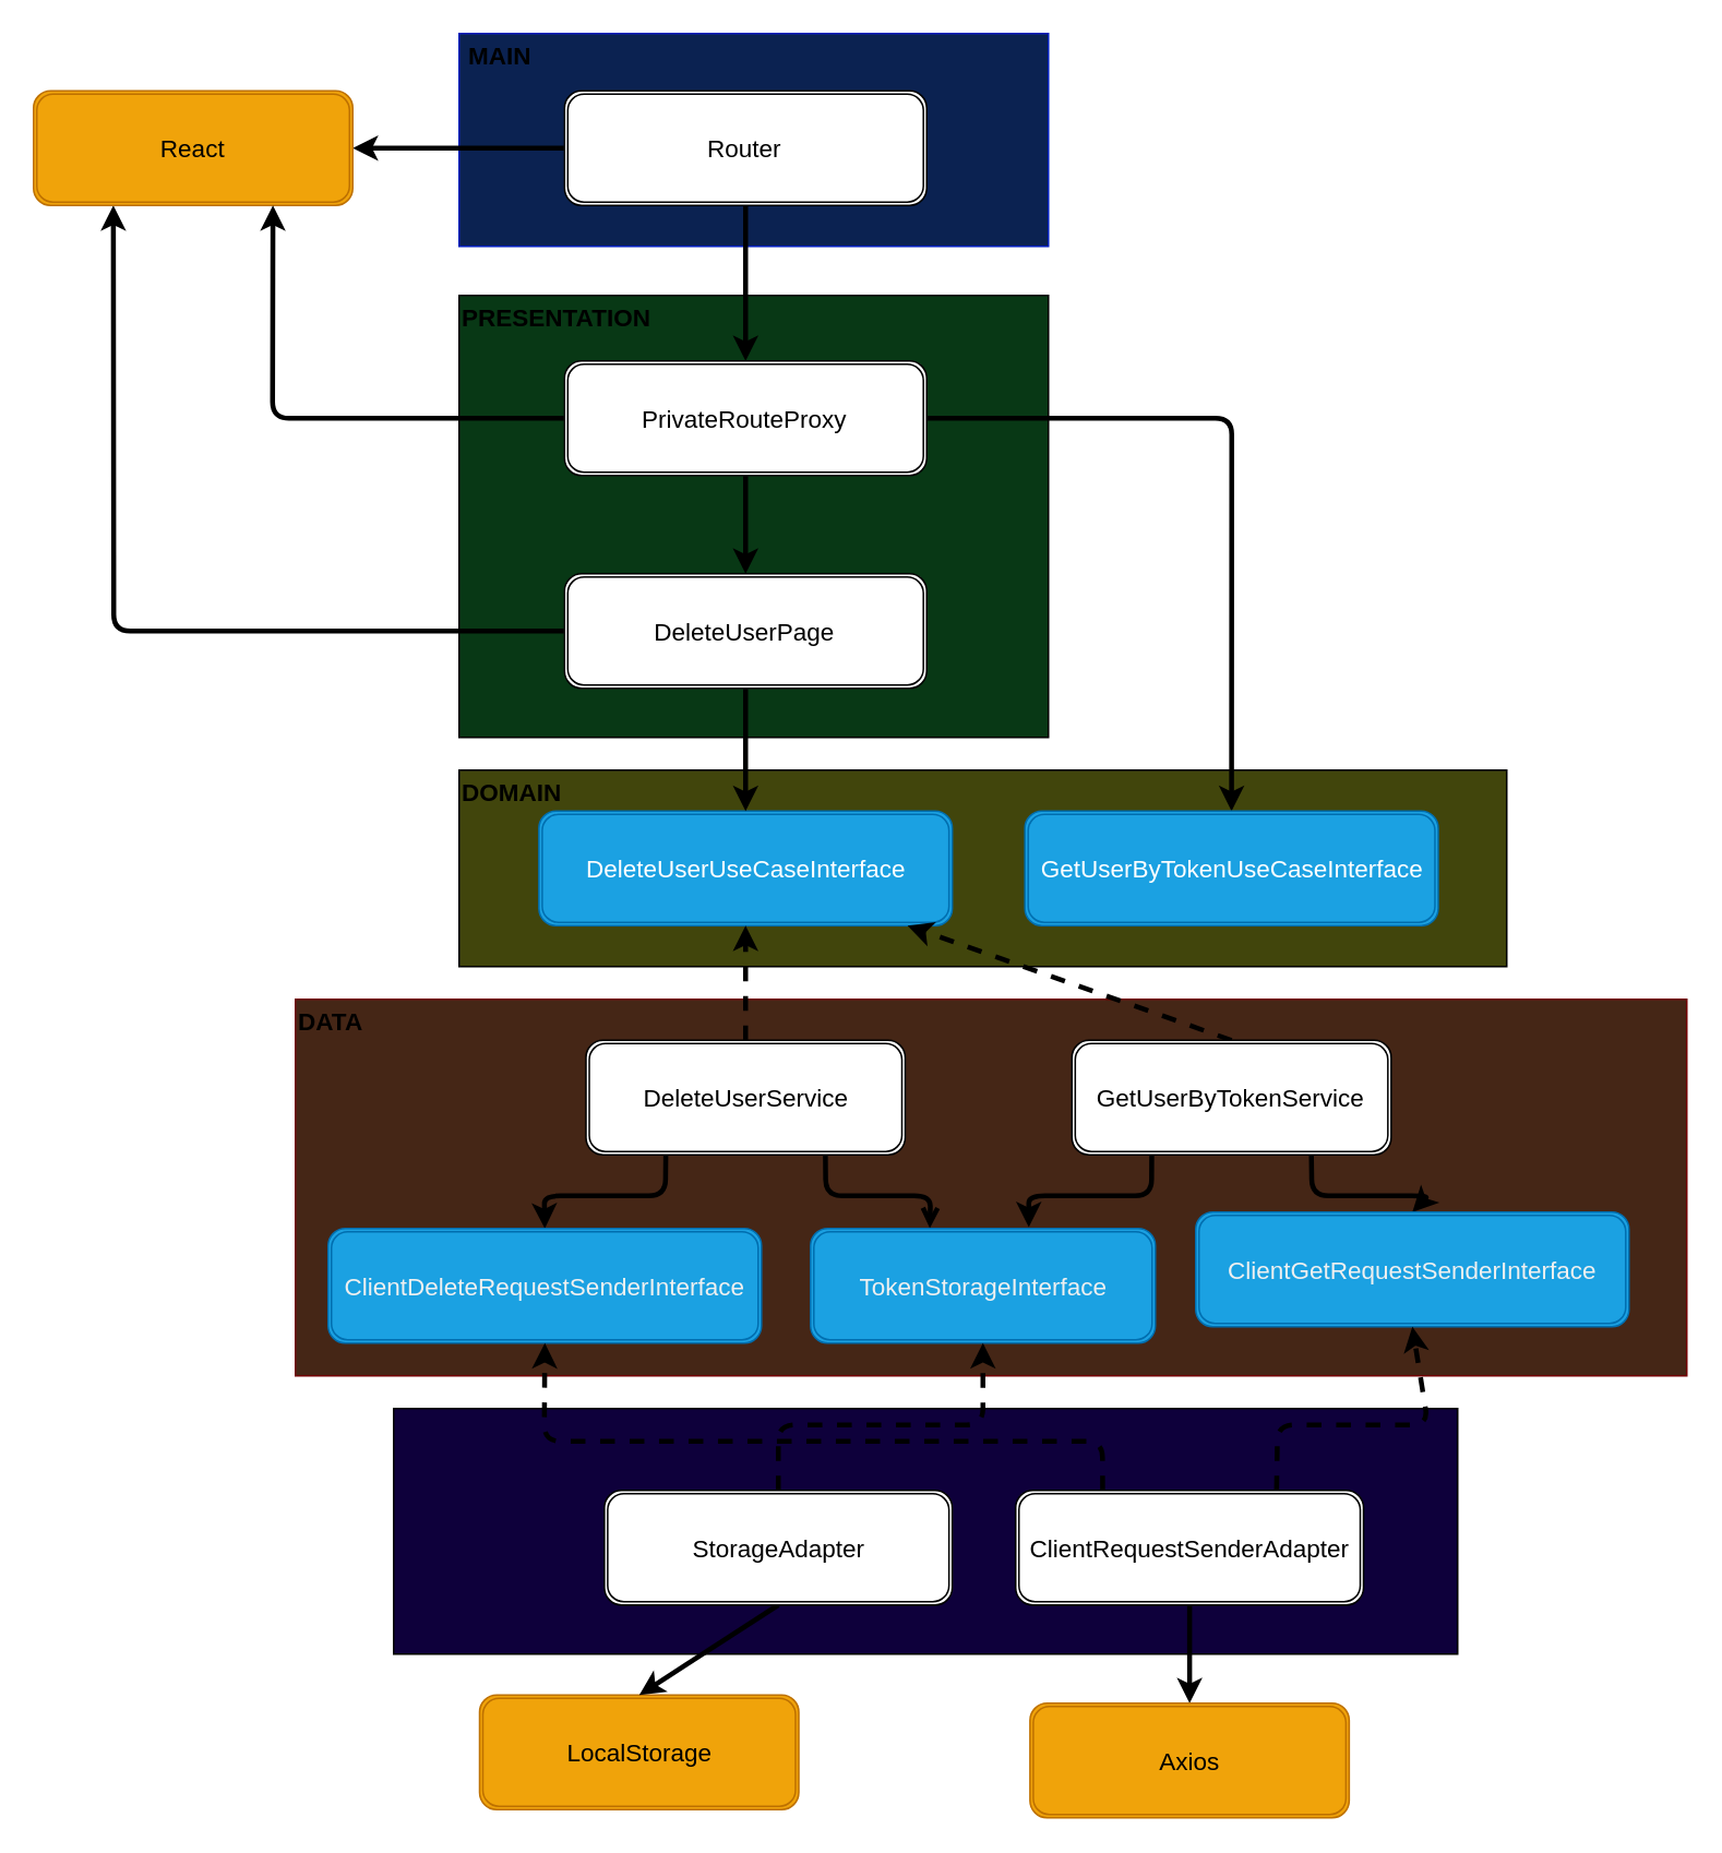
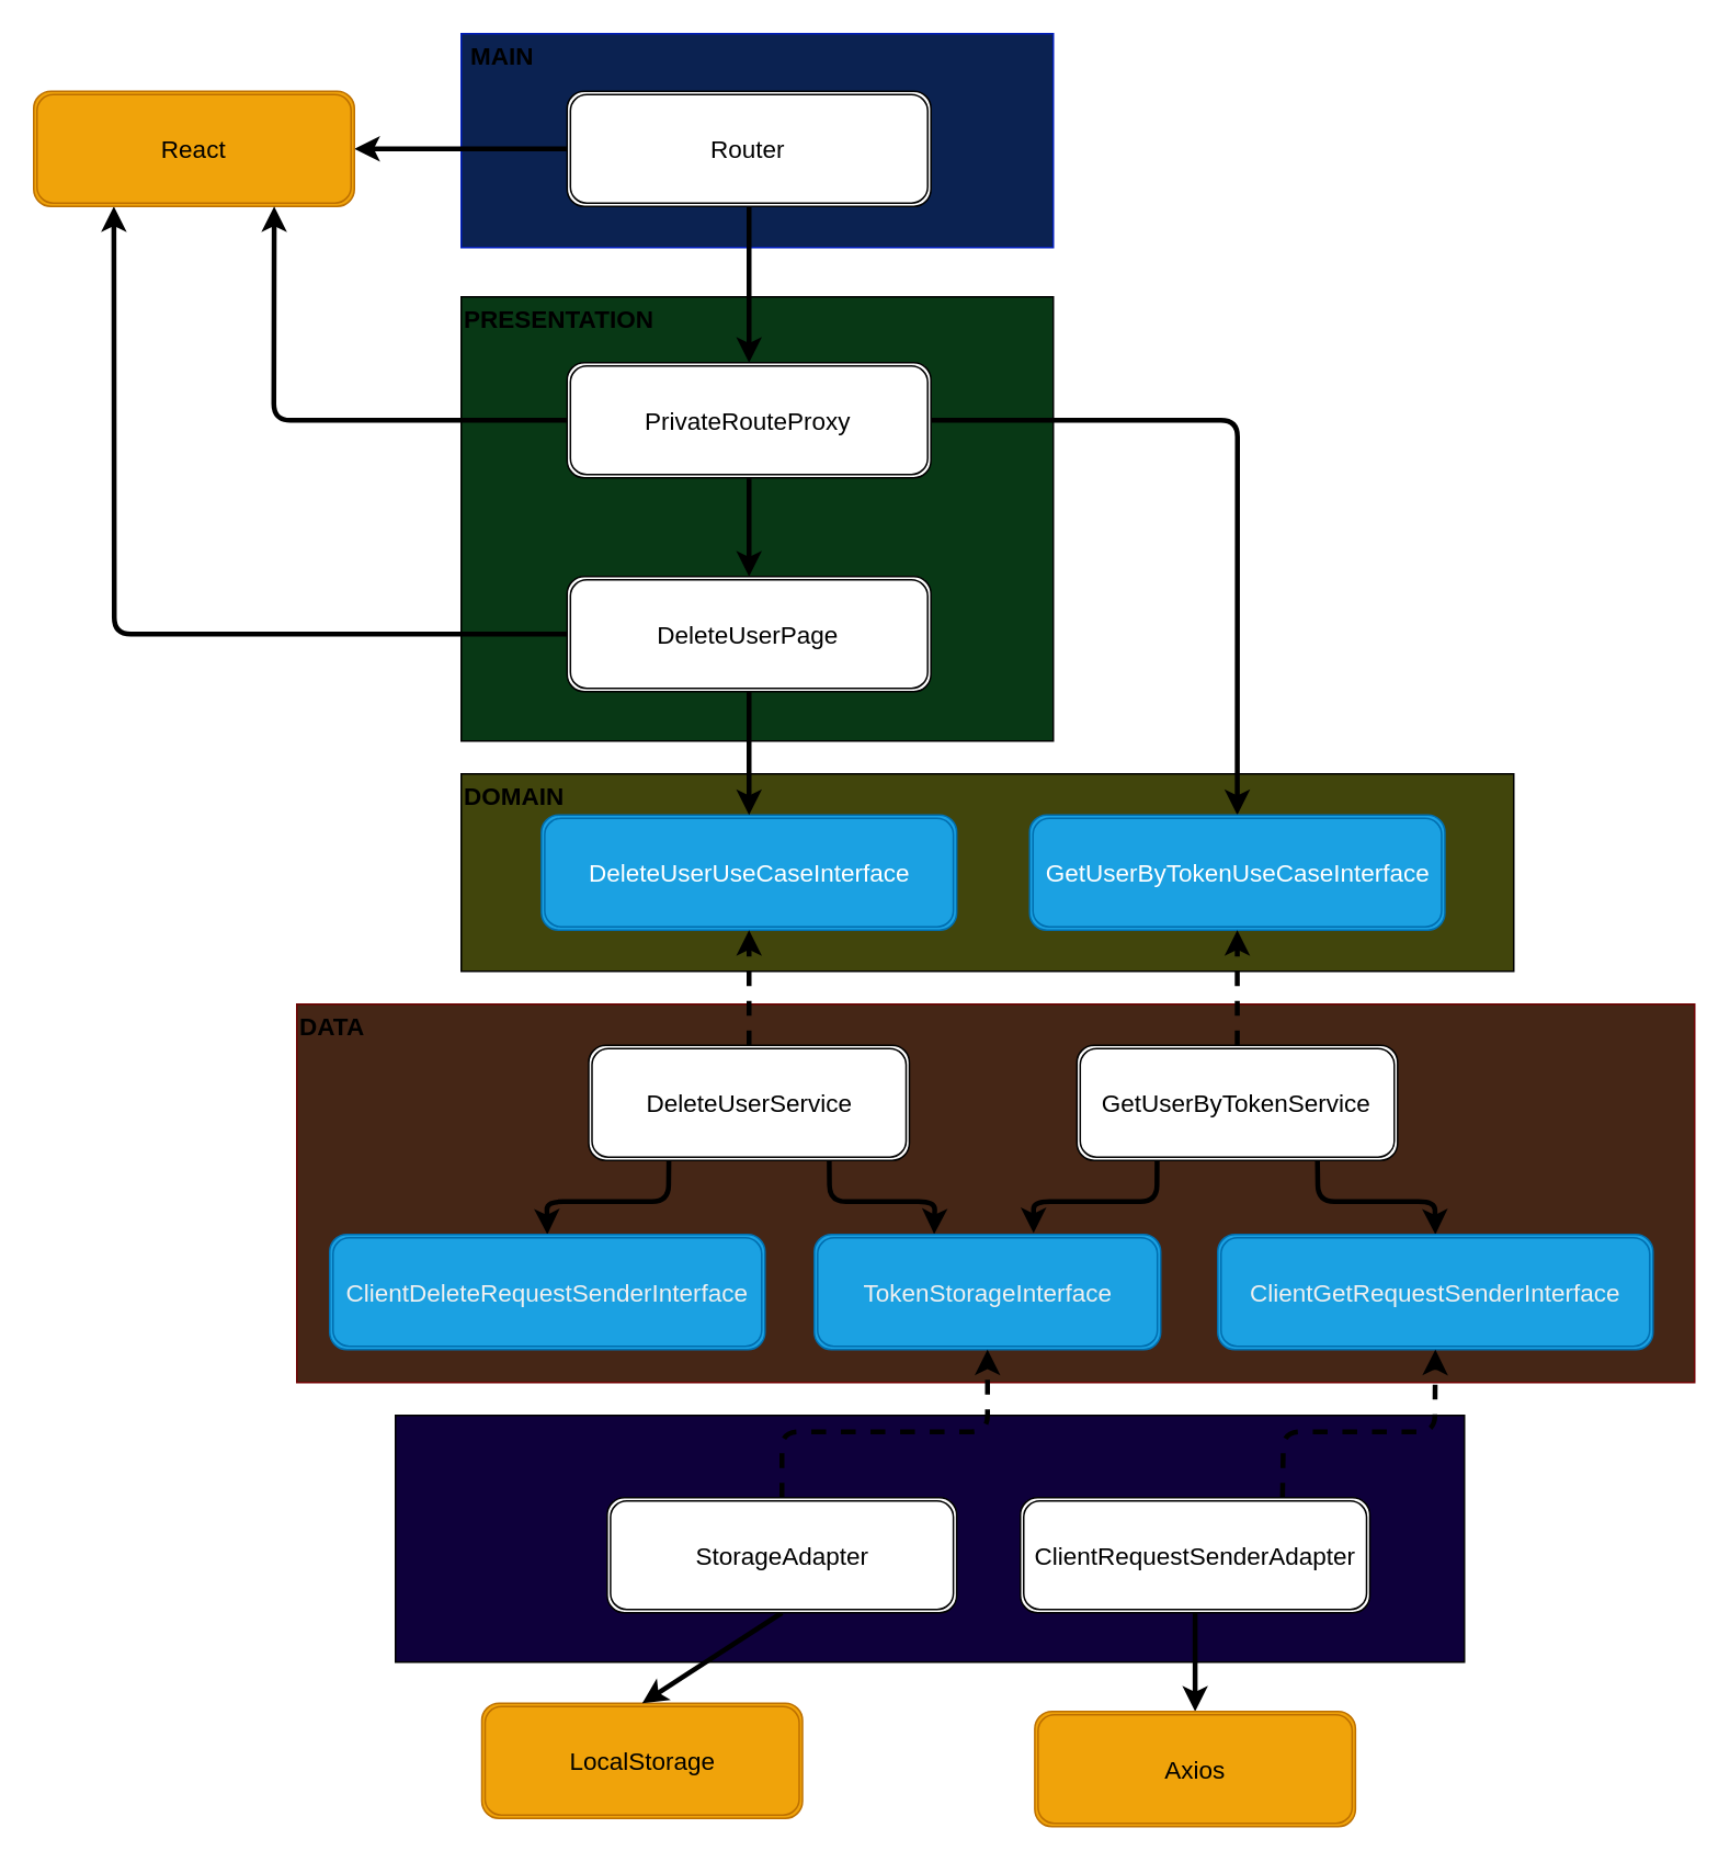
  <mxCell id="0" />
  <mxCell id="1" parent="0" />
  <mxCell id="2" value="" style="rounded=0;whiteSpace=wrap;html=1;fillColor=#41450C;" parent="1" vertex="1"><mxGeometry x="280" y="470" width="640" height="120" as="geometry" /></mxCell>
  <mxCell id="3" value="DOMAIN" style="text;strokeColor=none;fillColor=none;html=1;fontSize=15;fontStyle=1;verticalAlign=middle;align=left;" parent="1" vertex="1"><mxGeometry x="280" y="470" width="60" height="25" as="geometry" /></mxCell>
  <mxCell id="4" value="DeleteUserUseCaseInterface" style="shape=ext;double=1;rounded=1;whiteSpace=wrap;html=1;fontSize=15;fillColor=#1ba1e2;fontColor=#ffffff;strokeColor=#006EAF;" parent="1" vertex="1"><mxGeometry x="328.75" y="495" width="252.5" height="70" as="geometry" /></mxCell>
  <mxCell id="5" value="" style="rounded=0;whiteSpace=wrap;html=1;fillColor=#452616;fontColor=#ffffff;strokeColor=#6F0000;gradientColor=none;shadow=0;" parent="1" vertex="1"><mxGeometry x="180" y="610" width="850" height="230" as="geometry" /></mxCell>
  <mxCell id="6" value="DATA" style="text;strokeColor=none;fillColor=none;html=1;fontSize=15;fontStyle=1;verticalAlign=middle;align=left;" parent="1" vertex="1"><mxGeometry x="180" y="610" width="60" height="25" as="geometry" /></mxCell>
  <mxCell id="7" style="edgeStyle=none;html=1;exitX=0.5;exitY=0;exitDx=0;exitDy=0;entryX=0.5;entryY=1;entryDx=0;entryDy=0;fontSize=15;strokeWidth=3;dashed=1;" parent="1" source="10" target="4" edge="1"><mxGeometry relative="1" as="geometry" /></mxCell>
- <mxCell id="8" style="edgeStyle=none;html=1;exitX=0.75;exitY=1;exitDx=0;exitDy=0;entryX=0.346;entryY=-0.003;entryDx=0;entryDy=0;entryPerimeter=0;strokeWidth=3;endArrow=open;" parent="1" source="10" target="31" edge="1"><mxGeometry relative="1" as="geometry"><Array as="points"><mxPoint x="504" y="730" /><mxPoint x="568" y="730" /></Array></mxGeometry></mxCell>
+ <mxCell id="8" style="edgeStyle=none;html=1;exitX=0.75;exitY=1;exitDx=0;exitDy=0;entryX=0.346;entryY=-0.003;entryDx=0;entryDy=0;entryPerimeter=0;strokeWidth=3;" parent="1" source="10" target="31" edge="1"><mxGeometry relative="1" as="geometry"><Array as="points"><mxPoint x="504" y="730" /><mxPoint x="568" y="730" /></Array></mxGeometry></mxCell>
  <mxCell id="9" style="edgeStyle=none;html=1;exitX=0.25;exitY=1;exitDx=0;exitDy=0;entryX=0.5;entryY=0;entryDx=0;entryDy=0;strokeWidth=3;" parent="1" source="10" target="32" edge="1"><mxGeometry relative="1" as="geometry"><Array as="points"><mxPoint x="406" y="730" /><mxPoint x="332" y="730" /></Array></mxGeometry></mxCell>
  <mxCell id="10" value="DeleteUserService" style="shape=ext;double=1;rounded=1;whiteSpace=wrap;html=1;fontSize=15;glass=0;" parent="1" vertex="1"><mxGeometry x="357.5" y="635" width="195" height="70" as="geometry" /></mxCell>
  <mxCell id="11" value="" style="rounded=0;whiteSpace=wrap;html=1;fillColor=#083815;" parent="1" vertex="1"><mxGeometry x="280" y="180" width="360" height="270" as="geometry" /></mxCell>
  <mxCell id="12" value="PRESENTATION" style="text;strokeColor=none;fillColor=none;html=1;fontSize=15;fontStyle=1;verticalAlign=middle;align=left;" parent="1" vertex="1"><mxGeometry x="280" y="180" width="60" height="25" as="geometry" /></mxCell>
  <mxCell id="13" style="edgeStyle=none;html=1;exitX=0.5;exitY=1;exitDx=0;exitDy=0;entryX=0.5;entryY=0;entryDx=0;entryDy=0;strokeWidth=3;fontSize=15;" parent="1" source="15" target="4" edge="1"><mxGeometry relative="1" as="geometry" /></mxCell>
  <mxCell id="14" style="edgeStyle=none;html=1;exitX=0;exitY=0.5;exitDx=0;exitDy=0;entryX=0.25;entryY=1;entryDx=0;entryDy=0;strokeWidth=3;fontSize=15;" parent="1" source="15" target="21" edge="1"><mxGeometry relative="1" as="geometry"><Array as="points"><mxPoint x="69" y="385" /></Array></mxGeometry></mxCell>
  <mxCell id="15" value="DeleteUserPage" style="shape=ext;double=1;rounded=1;whiteSpace=wrap;html=1;fontSize=15;" parent="1" vertex="1"><mxGeometry x="344.37" y="350" width="221.25" height="70" as="geometry" /></mxCell>
  <mxCell id="16" value="" style="rounded=0;whiteSpace=wrap;html=1;fillColor=#0b2251;fontColor=#ffffff;strokeColor=#001DBC;" parent="1" vertex="1"><mxGeometry x="280" y="20" width="360" height="130" as="geometry" /></mxCell>
  <mxCell id="17" value="MAIN" style="text;strokeColor=none;fillColor=none;html=1;fontSize=15;fontStyle=1;verticalAlign=middle;align=left;" parent="1" vertex="1"><mxGeometry x="284.38" y="20" width="60" height="25" as="geometry" /></mxCell>
  <mxCell id="18" style="edgeStyle=none;html=1;exitX=0;exitY=0.5;exitDx=0;exitDy=0;entryX=1;entryY=0.5;entryDx=0;entryDy=0;strokeWidth=3;fontSize=15;" parent="1" source="20" target="21" edge="1"><mxGeometry relative="1" as="geometry" /></mxCell>
  <mxCell id="19" style="edgeStyle=none;html=1;exitX=0.5;exitY=1;exitDx=0;exitDy=0;entryX=0.5;entryY=0;entryDx=0;entryDy=0;strokeWidth=3;" edge="1" parent="1" source="20" target="25"><mxGeometry relative="1" as="geometry" /></mxCell>
  <mxCell id="20" value="Router" style="shape=ext;double=1;rounded=1;whiteSpace=wrap;html=1;fontSize=15;" parent="1" vertex="1"><mxGeometry x="344.38" y="55" width="221.25" height="70" as="geometry" /></mxCell>
  <mxCell id="21" value="React" style="shape=ext;double=1;rounded=1;whiteSpace=wrap;html=1;fontSize=15;fillColor=#f0a30a;fontColor=#000000;strokeColor=#BD7000;" parent="1" vertex="1"><mxGeometry x="20" y="55" width="195" height="70" as="geometry" /></mxCell>
  <mxCell id="22" style="edgeStyle=none;html=1;exitX=0;exitY=0.5;exitDx=0;exitDy=0;entryX=0.75;entryY=1;entryDx=0;entryDy=0;strokeWidth=3;" edge="1" parent="1" source="25" target="21"><mxGeometry relative="1" as="geometry"><Array as="points"><mxPoint x="166" y="255" /></Array></mxGeometry></mxCell>
  <mxCell id="23" style="edgeStyle=none;html=1;exitX=0.5;exitY=1;exitDx=0;exitDy=0;entryX=0.5;entryY=0;entryDx=0;entryDy=0;strokeWidth=3;" edge="1" parent="1" source="25" target="15"><mxGeometry relative="1" as="geometry" /></mxCell>
  <mxCell id="24" style="edgeStyle=none;html=1;exitX=1;exitY=0.5;exitDx=0;exitDy=0;entryX=0.5;entryY=0;entryDx=0;entryDy=0;strokeWidth=3;" edge="1" parent="1" source="25" target="26"><mxGeometry relative="1" as="geometry"><Array as="points"><mxPoint x="752" y="255" /></Array></mxGeometry></mxCell>
  <mxCell id="25" value="PrivateRouteProxy" style="shape=ext;double=1;rounded=1;whiteSpace=wrap;html=1;fontSize=15;" parent="1" vertex="1"><mxGeometry x="344.37" y="220" width="221.25" height="70" as="geometry" /></mxCell>
  <mxCell id="26" value="GetUserByTokenUseCaseInterface" style="shape=ext;double=1;rounded=1;whiteSpace=wrap;html=1;fontSize=15;fillColor=#1ba1e2;fontColor=#ffffff;strokeColor=#006EAF;" parent="1" vertex="1"><mxGeometry x="625.64" y="495" width="252.5" height="70" as="geometry" /></mxCell>
- <mxCell id="27" style="edgeStyle=none;html=1;exitX=0.5;exitY=0;exitDx=0;exitDy=0;strokeWidth=3;dashed=1;" parent="1" source="30" target="4" edge="1"><mxGeometry relative="1" as="geometry" /></mxCell>
+ <mxCell id="27" style="edgeStyle=none;html=1;exitX=0.5;exitY=0;exitDx=0;exitDy=0;entryX=0.5;entryY=1;entryDx=0;entryDy=0;strokeWidth=3;dashed=1;" parent="1" source="30" target="26" edge="1"><mxGeometry relative="1" as="geometry" /></mxCell>
  <mxCell id="28" style="edgeStyle=none;html=1;exitX=0.25;exitY=1;exitDx=0;exitDy=0;entryX=0.633;entryY=-0.012;entryDx=0;entryDy=0;entryPerimeter=0;strokeWidth=3;" parent="1" source="30" target="31" edge="1"><mxGeometry relative="1" as="geometry"><Array as="points"><mxPoint x="703" y="730" /><mxPoint x="628" y="730" /></Array></mxGeometry></mxCell>
  <mxCell id="29" style="edgeStyle=none;html=1;exitX=0.75;exitY=1;exitDx=0;exitDy=0;entryX=0.5;entryY=0;entryDx=0;entryDy=0;strokeWidth=3;" parent="1" source="30" target="33" edge="1"><mxGeometry relative="1" as="geometry"><Array as="points"><mxPoint x="801" y="730" /><mxPoint x="872" y="730" /></Array></mxGeometry></mxCell>
  <mxCell id="30" value="GetUserByTokenService" style="shape=ext;double=1;rounded=1;whiteSpace=wrap;html=1;fontSize=15;glass=0;" parent="1" vertex="1"><mxGeometry x="654.38" y="635" width="195" height="70" as="geometry" /></mxCell>
  <mxCell id="31" value="&lt;span style=&quot;color: rgb(240, 240, 240);&quot;&gt;TokenStorageInterface&lt;/span&gt;" style="shape=ext;double=1;rounded=1;whiteSpace=wrap;html=1;fontSize=15;fillColor=#1ba1e2;fontColor=#ffffff;strokeColor=#006EAF;" parent="1" vertex="1"><mxGeometry x="494.69" y="750" width="210.62" height="70" as="geometry" /></mxCell>
  <mxCell id="32" value="&lt;span style=&quot;color: rgb(240, 240, 240);&quot;&gt;ClientDeleteRequestSenderInterface&lt;/span&gt;" style="shape=ext;double=1;rounded=1;whiteSpace=wrap;html=1;fontSize=15;fillColor=#1ba1e2;fontColor=#ffffff;strokeColor=#006EAF;" parent="1" vertex="1"><mxGeometry x="200" y="750" width="264.69" height="70" as="geometry" /></mxCell>
- <mxCell id="33" value="&lt;span style=&quot;color: rgb(240, 240, 240);&quot;&gt;ClientGetRequestSenderInterface&lt;/span&gt;" style="shape=ext;double=1;rounded=1;whiteSpace=wrap;html=1;fontSize=15;fillColor=#1ba1e2;fontColor=#ffffff;strokeColor=#006EAF;" parent="1" vertex="1"><mxGeometry x="730" y="740" width="264.69" height="70" as="geometry" /></mxCell>
+ <mxCell id="33" value="&lt;span style=&quot;color: rgb(240, 240, 240);&quot;&gt;ClientGetRequestSenderInterface&lt;/span&gt;" style="shape=ext;double=1;rounded=1;whiteSpace=wrap;html=1;fontSize=15;fillColor=#1ba1e2;fontColor=#ffffff;strokeColor=#006EAF;" parent="1" vertex="1"><mxGeometry x="740" y="750" width="264.69" height="70" as="geometry" /></mxCell>
  <mxCell id="34" value="" style="rounded=0;whiteSpace=wrap;html=1;fillColor=#0E003B;" parent="1" vertex="1"><mxGeometry x="240" y="860" width="650" height="150" as="geometry" /></mxCell>
  <mxCell id="35" style="edgeStyle=none;html=1;exitX=0.75;exitY=0;exitDx=0;exitDy=0;entryX=0.5;entryY=1;entryDx=0;entryDy=0;strokeWidth=3;dashed=1;" parent="1" source="38" target="33" edge="1"><mxGeometry relative="1" as="geometry"><Array as="points"><mxPoint x="780" y="870" /><mxPoint x="872" y="870" /></Array></mxGeometry></mxCell>
- <mxCell id="36" style="edgeStyle=none;html=1;exitX=0.25;exitY=0;exitDx=0;exitDy=0;entryX=0.5;entryY=1;entryDx=0;entryDy=0;strokeWidth=3;dashed=1;" parent="1" source="38" target="32" edge="1"><mxGeometry relative="1" as="geometry"><Array as="points"><mxPoint x="673" y="880" /><mxPoint x="332" y="880" /></Array></mxGeometry></mxCell>
  <mxCell id="37" style="edgeStyle=none;html=1;exitX=0.5;exitY=1;exitDx=0;exitDy=0;entryX=0.5;entryY=0;entryDx=0;entryDy=0;strokeWidth=3;" parent="1" source="38" target="39" edge="1"><mxGeometry relative="1" as="geometry" /></mxCell>
  <mxCell id="38" value="ClientRequestSenderAdapter" style="shape=ext;double=1;rounded=1;whiteSpace=wrap;html=1;fontSize=15;" parent="1" vertex="1"><mxGeometry x="620" y="910" width="212.5" height="70" as="geometry" /></mxCell>
  <mxCell id="39" value="Axios" style="shape=ext;double=1;rounded=1;whiteSpace=wrap;html=1;fontSize=15;fillColor=#f0a30a;fontColor=#000000;strokeColor=#BD7000;" parent="1" vertex="1"><mxGeometry x="628.75" y="1040" width="195" height="70" as="geometry" /></mxCell>
  <mxCell id="40" value="LocalStorage" style="shape=ext;double=1;rounded=1;whiteSpace=wrap;html=1;fontSize=15;fillColor=#f0a30a;fontColor=#000000;strokeColor=#BD7000;" parent="1" vertex="1"><mxGeometry x="292.5" y="1035" width="195" height="70" as="geometry" /></mxCell>
  <mxCell id="41" style="edgeStyle=none;html=1;exitX=0.5;exitY=0;exitDx=0;exitDy=0;entryX=0.5;entryY=1;entryDx=0;entryDy=0;strokeWidth=3;dashed=1;" parent="1" source="43" target="31" edge="1"><mxGeometry relative="1" as="geometry"><Array as="points"><mxPoint x="475" y="870" /><mxPoint x="600" y="870" /></Array></mxGeometry></mxCell>
  <mxCell id="42" style="edgeStyle=none;html=1;exitX=0.5;exitY=1;exitDx=0;exitDy=0;entryX=0.5;entryY=0;entryDx=0;entryDy=0;strokeWidth=3;" parent="1" source="43" target="40" edge="1"><mxGeometry relative="1" as="geometry" /></mxCell>
  <mxCell id="43" value="StorageAdapter" style="shape=ext;double=1;rounded=1;whiteSpace=wrap;html=1;fontSize=15;" parent="1" vertex="1"><mxGeometry x="368.75" y="910" width="212.5" height="70" as="geometry" /></mxCell>
